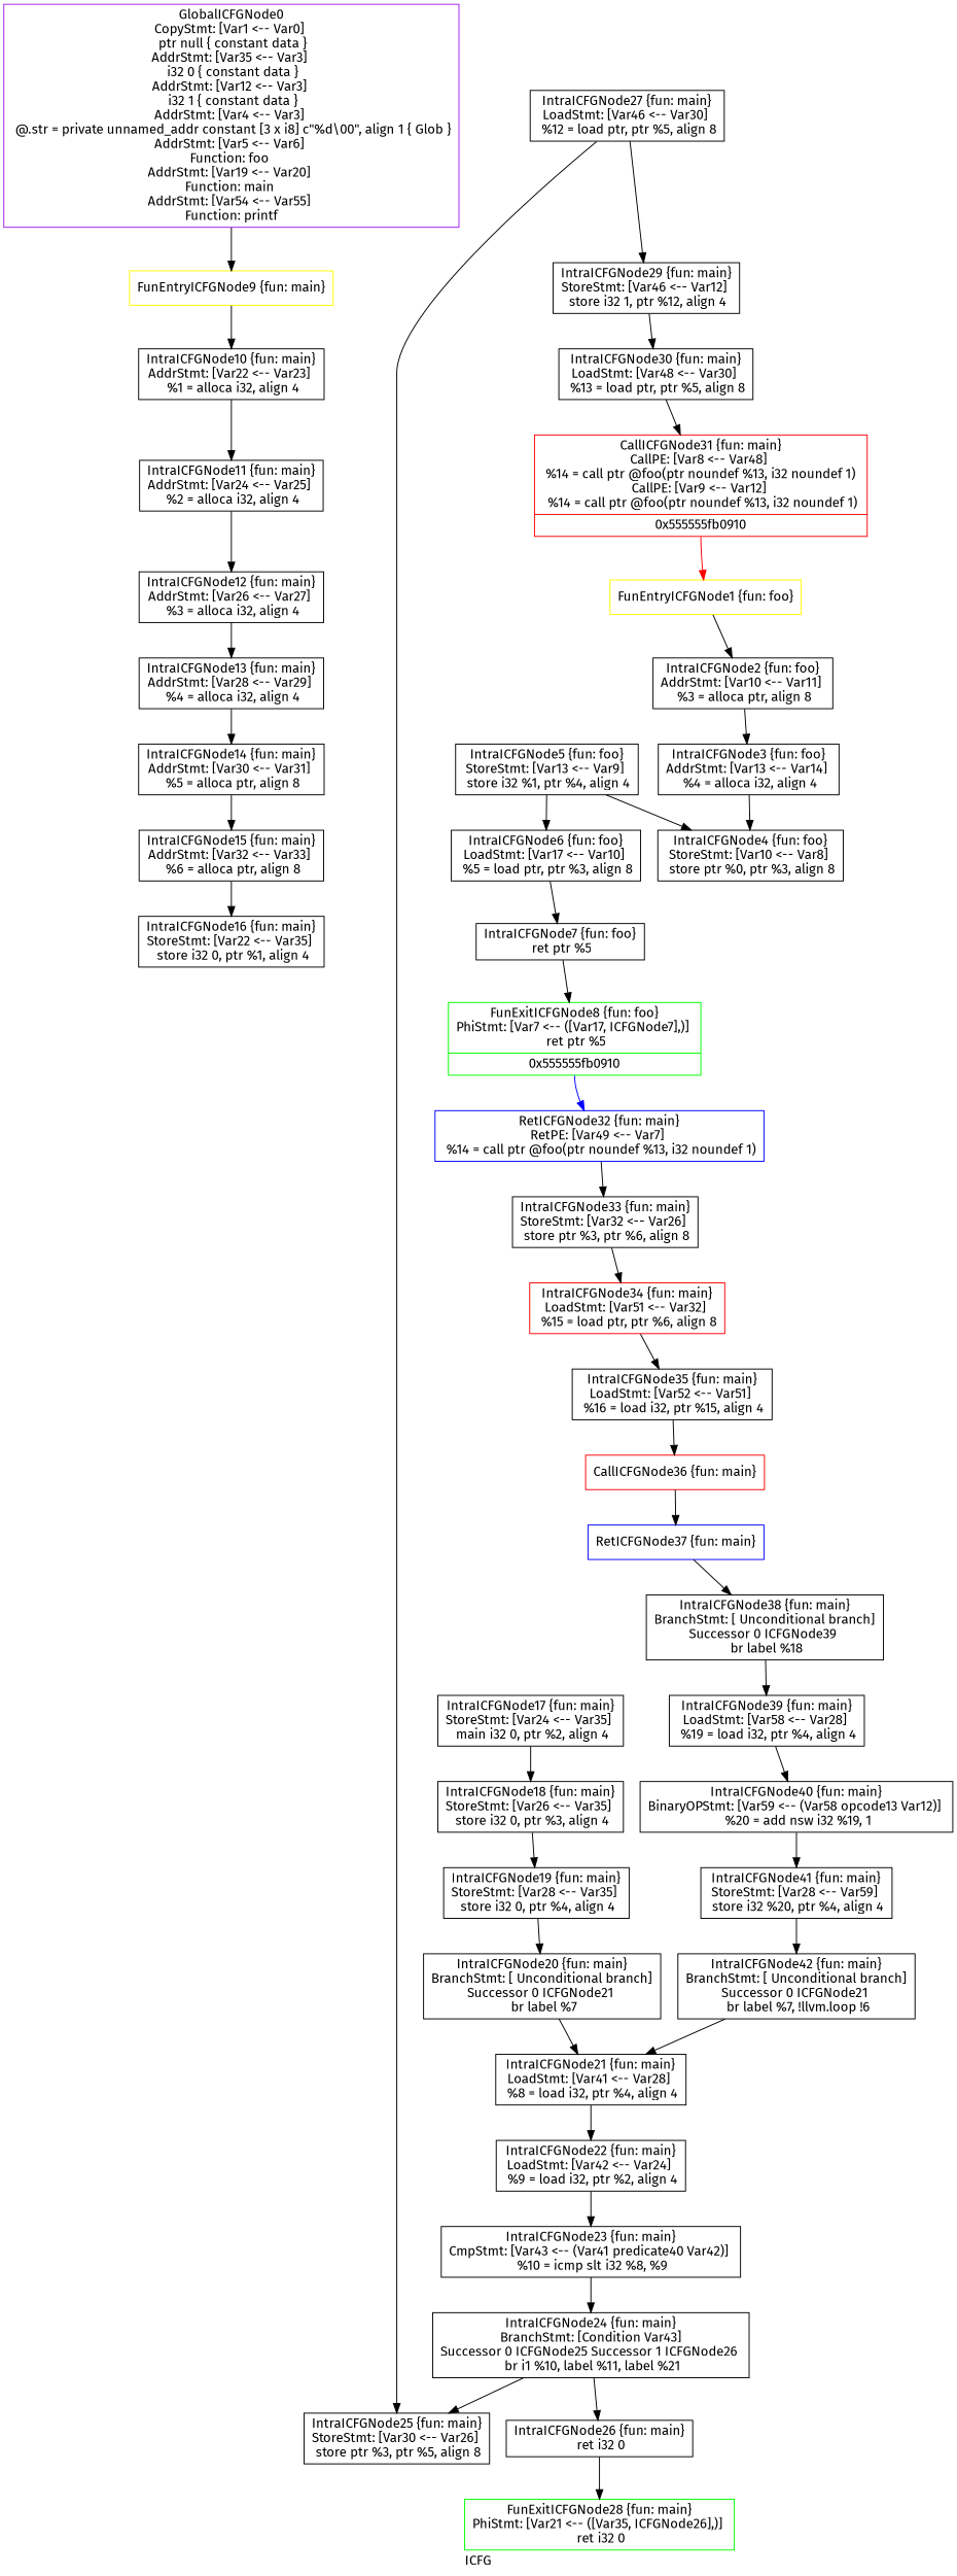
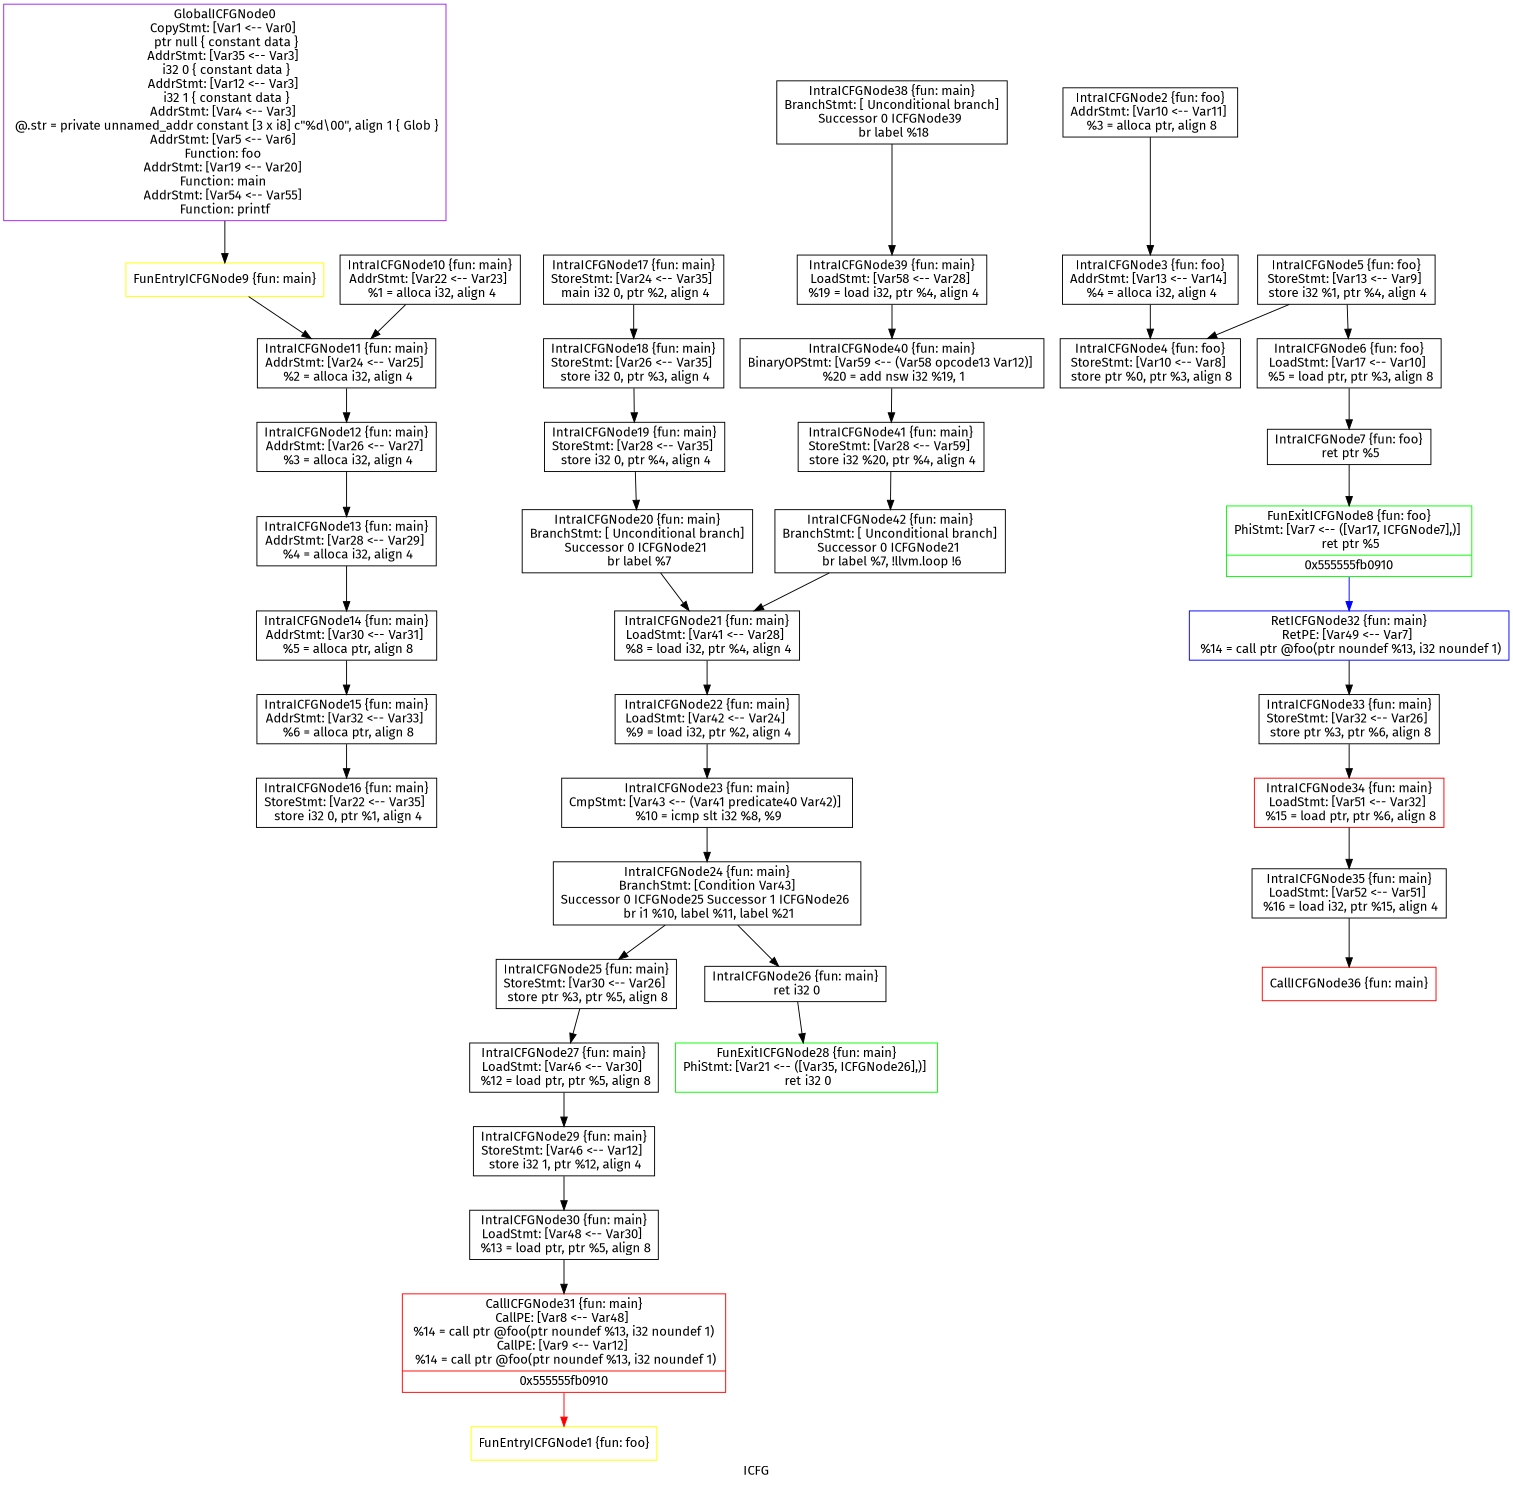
  digraph {
    fontname="Fira Sans"
    label=ICFG
    node [color=black fontname="Fira Sans" shape=record]
    edge [fontname="Fira Sans" style=solid]
    n1 [color=purple label="{GlobalICFGNode0\nCopyStmt: [Var1 \<-- Var0]  \n ptr null \{ constant data \}\nAddrStmt: [Var35 \<-- Var3]  \n i32 0 \{ constant data \}\nAddrStmt: [Var12 \<-- Var3]  \n i32 1 \{ constant data \}\nAddrStmt: [Var4 \<-- Var3]  \n @.str = private unnamed_addr constant [3 x i8] c\"%d\\00\", align 1 \{ Glob  \}\nAddrStmt: [Var5 \<-- Var6]  \nFunction: foo \nAddrStmt: [Var19 \<-- Var20]  \nFunction: main \nAddrStmt: [Var54 \<-- Var55]  \nFunction: printf }"]
    n2 [color=yellow label="{FunEntryICFGNode9 \{fun: main\}}"]
    n3 [label="{IntraICFGNode10 \{fun: main\}\nAddrStmt: [Var22 \<-- Var23]  \n   %1 = alloca i32, align 4 }"]
    n4 [label="{IntraICFGNode11 \{fun: main\}\nAddrStmt: [Var24 \<-- Var25]  \n   %2 = alloca i32, align 4 }"]
    n5 [color=yellow label="{FunEntryICFGNode1 \{fun: foo\}}"]
    n6 [label="{IntraICFGNode2 \{fun: foo\}\nAddrStmt: [Var10 \<-- Var11]  \n   %3 = alloca ptr, align 8 }"]
    n7 [label="{IntraICFGNode3 \{fun: foo\}\nAddrStmt: [Var13 \<-- Var14]  \n   %4 = alloca i32, align 4 }"]
    n8 [label="{IntraICFGNode4 \{fun: foo\}\nStoreStmt: [Var10 \<-- Var8]  \n   store ptr %0, ptr %3, align 8 }"]
    n9 [label="{IntraICFGNode5 \{fun: foo\}\nStoreStmt: [Var13 \<-- Var9]  \n   store i32 %1, ptr %4, align 4 }"]
    n10 [label="{IntraICFGNode6 \{fun: foo\}\nLoadStmt: [Var17 \<-- Var10]  \n   %5 = load ptr, ptr %3, align 8 }"]
    n11 [label="{IntraICFGNode7 \{fun: foo\}\n   ret ptr %5 }"]
    n12 [color=green label="{FunExitICFGNode8 \{fun: foo\}\nPhiStmt: [Var7 \<-- ([Var17, ICFGNode7],)]  \n   ret ptr %5 |{<s0>0x555555fb0910}}"]
    n13 [color=blue label="{RetICFGNode32 \{fun: main\}\nRetPE: [Var49 \<-- Var7]  \n   %14 = call ptr @foo(ptr noundef %13, i32 noundef 1) }"]
    n14 [label="{IntraICFGNode33 \{fun: main\}\nStoreStmt: [Var32 \<-- Var26]  \n   store ptr %3, ptr %6, align 8 }"]
    n15 [color=red label="{IntraICFGNode34 \{fun: main\}\nLoadStmt: [Var51 \<-- Var32]  \n   %15 = load ptr, ptr %6, align 8 }"]
    n16 [label="{IntraICFGNode12 \{fun: main\}\nAddrStmt: [Var26 \<-- Var27]  \n   %3 = alloca i32, align 4 }"]
    n17 [label="{IntraICFGNode13 \{fun: main\}\nAddrStmt: [Var28 \<-- Var29]  \n   %4 = alloca i32, align 4 }"]
    n18 [label="{IntraICFGNode14 \{fun: main\}\nAddrStmt: [Var30 \<-- Var31]  \n   %5 = alloca ptr, align 8 }"]
    n19 [label="{IntraICFGNode15 \{fun: main\}\nAddrStmt: [Var32 \<-- Var33]  \n   %6 = alloca ptr, align 8 }"]
    n20 [label="{IntraICFGNode16 \{fun: main\}\nStoreStmt: [Var22 \<-- Var35]  \n   store i32 0, ptr %1, align 4 }"]
    n21 [label="{IntraICFGNode17 \{fun: main\}\nStoreStmt: [Var24 \<-- Var35]  \n   main i32 0, ptr %2, align 4 }"]
    n22 [label="{IntraICFGNode18 \{fun: main\}\nStoreStmt: [Var26 \<-- Var35]  \n   store i32 0, ptr %3, align 4 }"]
    n23 [label="{IntraICFGNode19 \{fun: main\}\nStoreStmt: [Var28 \<-- Var35]  \n   store i32 0, ptr %4, align 4 }"]
    n24 [label="{IntraICFGNode20 \{fun: main\}\nBranchStmt: [ Unconditional branch]\nSuccessor 0 ICFGNode21   \n   br label %7 }"]
    n25 [label="{IntraICFGNode21 \{fun: main\}\nLoadStmt: [Var41 \<-- Var28]  \n   %8 = load i32, ptr %4, align 4 }"]
    n26 [label="{IntraICFGNode22 \{fun: main\}\nLoadStmt: [Var42 \<-- Var24]  \n   %9 = load i32, ptr %2, align 4 }"]
    n27 [label="{IntraICFGNode23 \{fun: main\}\nCmpStmt: [Var43 \<-- (Var41 predicate40 Var42)]  \n   %10 = icmp slt i32 %8, %9 }"]
    n28 [label="{IntraICFGNode24 \{fun: main\}\nBranchStmt: [Condition Var43]\nSuccessor 0 ICFGNode25   Successor 1 ICFGNode26   \n   br i1 %10, label %11, label %21 }"]
    n29 [label="{IntraICFGNode25 \{fun: main\}\nStoreStmt: [Var30 \<-- Var26]  \n   store ptr %3, ptr %5, align 8 }"]
    n30 [label="{IntraICFGNode26 \{fun: main\}\n   ret i32 0 }"]
    n31 [label="{IntraICFGNode27 \{fun: main\}\nLoadStmt: [Var46 \<-- Var30]  \n   %12 = load ptr, ptr %5, align 8 }"]
    n32 [color=green label="{FunExitICFGNode28 \{fun: main\}\nPhiStmt: [Var21 \<-- ([Var35, ICFGNode26],)]  \n   ret i32 0 }"]
    n33 [label="{IntraICFGNode29 \{fun: main\}\nStoreStmt: [Var46 \<-- Var12]  \n   store i32 1, ptr %12, align 4 }"]
    n34 [label="{IntraICFGNode30 \{fun: main\}\nLoadStmt: [Var48 \<-- Var30]  \n   %13 = load ptr, ptr %5, align 8 }"]
    n35 [color=red label="{CallICFGNode31 \{fun: main\}\nCallPE: [Var8 \<-- Var48]  \n   %14 = call ptr @foo(ptr noundef %13, i32 noundef 1) \nCallPE: [Var9 \<-- Var12]  \n   %14 = call ptr @foo(ptr noundef %13, i32 noundef 1) |{<s0>0x555555fb0910}}"]
    n36 [label="{IntraICFGNode35 \{fun: main\}\nLoadStmt: [Var52 \<-- Var51]  \n   %16 = load i32, ptr %15, align 4 }"]
    n37 [color=red label="{CallICFGNode36 \{fun: main\}}"]
-   n38 [color=blue label="{RetICFGNode37 \{fun: main\}}"]
    n39 [label="{IntraICFGNode38 \{fun: main\}\nBranchStmt: [ Unconditional branch]\nSuccessor 0 ICFGNode39   \n   br label %18 }"]
    n40 [label="{IntraICFGNode39 \{fun: main\}\nLoadStmt: [Var58 \<-- Var28]  \n   %19 = load i32, ptr %4, align 4 }"]
    n41 [label="{IntraICFGNode40 \{fun: main\}\nBinaryOPStmt: [Var59 \<-- (Var58 opcode13 Var12)]  \n   %20 = add nsw i32 %19, 1 }"]
    n42 [label="{IntraICFGNode41 \{fun: main\}\nStoreStmt: [Var28 \<-- Var59]  \n   store i32 %20, ptr %4, align 4 }"]
    n43 [label="{IntraICFGNode42 \{fun: main\}\nBranchStmt: [ Unconditional branch]\nSuccessor 0 ICFGNode21   \n   br label %7, !llvm.loop !6 }"]
    n1 -> n2
-   n2 -> n3
+   n2 -> n4
    n3 -> n4
    n4 -> n16
-   n5 -> n6
    n6 -> n7
    n7 -> n8
    n9 -> n8
    n9 -> n10
    n10 -> n11
    n11 -> n12
    n12 -> n13 [color=blue tailport=s0]
    n13 -> n14
    n14 -> n15
    n15 -> n36
    n16 -> n17
    n17 -> n18
    n18 -> n19
    n19 -> n20
    n21 -> n22
    n22 -> n23
    n23 -> n24
    n24 -> n25
    n25 -> n26
    n26 -> n27
    n27 -> n28
    n28 -> n29
    n28 -> n30
-   n31 -> n29
+   n29 -> n31
    n30 -> n32
    n31 -> n33
    n33 -> n34
    n34 -> n35
    n35 -> n5 [color=red tailport=s0]
    n36 -> n37
-   n37 -> n38
-   n38 -> n39
    n39 -> n40
    n40 -> n41
    n41 -> n42
    n42 -> n43
    n43 -> n25
  }
